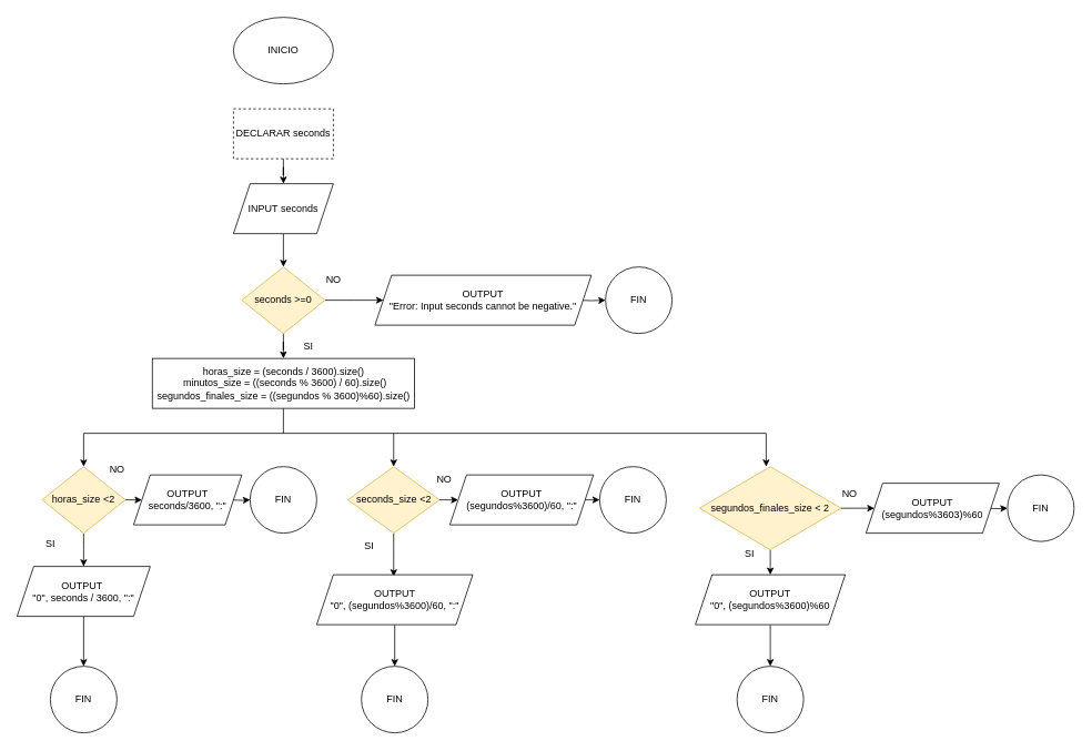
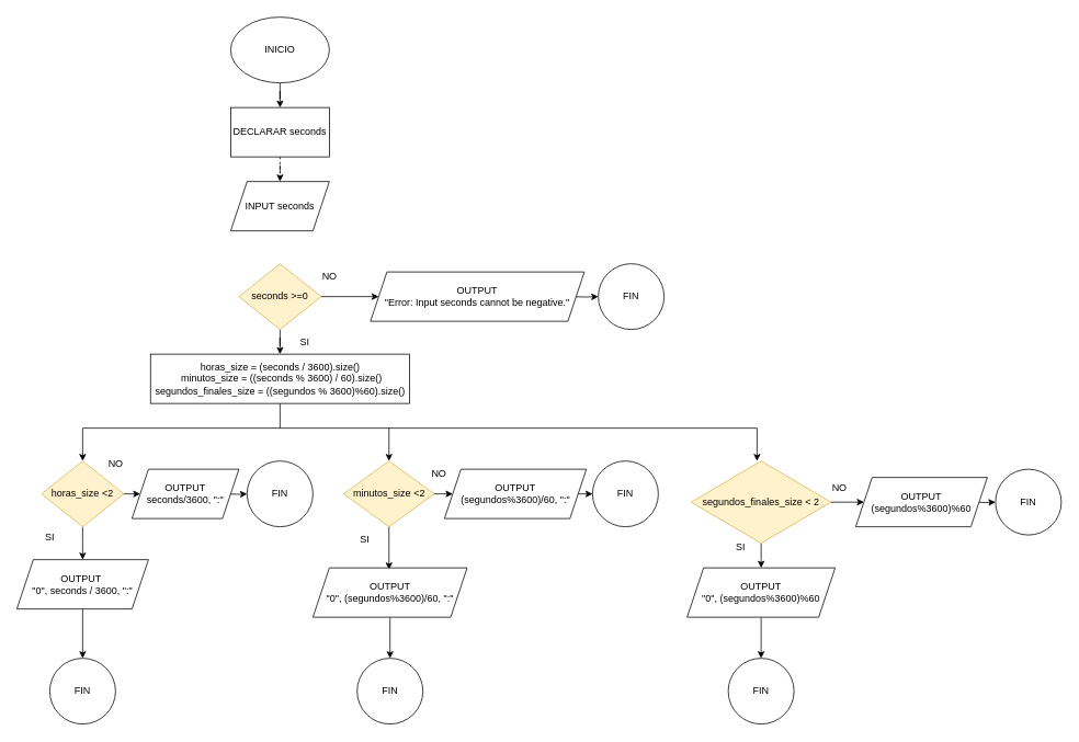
  <mxCell id="0" />
  <mxCell id="1" parent="0" />
+ <mxCell id="2" value="" style="edgeStyle=orthogonalEdgeStyle;rounded=0;orthogonalLoop=1;jettySize=auto;html=1;" edge="1" parent="1" source="3" target="5"><mxGeometry relative="1" as="geometry" /></mxCell>
  <mxCell id="3" value="INICIO" style="ellipse;whiteSpace=wrap;html=1;" vertex="1" parent="1"><mxGeometry x="280" y="20" width="120" height="80" as="geometry" /></mxCell>
- <mxCell id="4" value="" style="edgeStyle=orthogonalEdgeStyle;rounded=0;orthogonalLoop=1;jettySize=auto;html=1;" edge="1" parent="1" source="5" target="7"><mxGeometry relative="1" as="geometry" /></mxCell>
- <mxCell id="5" value="DECLARAR seconds" style="whiteSpace=wrap;html=1;dashed=1;" vertex="1" parent="1"><mxGeometry x="280" y="130" width="120" height="60" as="geometry" /></mxCell>
- <mxCell id="6" value="" style="edgeStyle=orthogonalEdgeStyle;rounded=0;orthogonalLoop=1;jettySize=auto;html=1;" edge="1" parent="1" source="7" target="36"><mxGeometry relative="1" as="geometry" /></mxCell>
+ <mxCell id="4" value="" style="edgeStyle=orthogonalEdgeStyle;rounded=0;orthogonalLoop=1;jettySize=auto;html=1;dashed=1;" edge="1" parent="1" source="5" target="7"><mxGeometry relative="1" as="geometry" /></mxCell>
+ <mxCell id="5" value="DECLARAR seconds" style="whiteSpace=wrap;html=1;" vertex="1" parent="1"><mxGeometry x="280" y="130" width="120" height="60" as="geometry" /></mxCell>
  <mxCell id="7" value="INPUT seconds" style="shape=parallelogram;perimeter=parallelogramPerimeter;whiteSpace=wrap;html=1;fixedSize=1;" vertex="1" parent="1"><mxGeometry x="280" y="220" width="120" height="60" as="geometry" /></mxCell>
  <mxCell id="8" value="horas_size = (seconds / 3600).size()&lt;div&gt;&amp;nbsp;minutos_size = ((seconds % 3600) / 60).size()&lt;/div&gt;&lt;div&gt;segundos_finales_size = ((segundos % 3600)%60).size()&lt;/div&gt;" style="whiteSpace=wrap;html=1;" vertex="1" parent="1"><mxGeometry x="182.5" y="430" width="315" height="60" as="geometry" /></mxCell>
  <mxCell id="9" value="" style="endArrow=none;html=1;rounded=0;entryX=0.5;entryY=1;entryDx=0;entryDy=0;" edge="1" parent="1" target="8"><mxGeometry width="50" height="50" relative="1" as="geometry"><mxPoint x="340" y="520" as="sourcePoint" /><mxPoint x="450" y="600" as="targetPoint" /></mxGeometry></mxCell>
  <mxCell id="10" value="" style="endArrow=none;html=1;rounded=0;" edge="1" parent="1"><mxGeometry width="50" height="50" relative="1" as="geometry"><mxPoint x="100" y="520" as="sourcePoint" /><mxPoint x="920" y="520" as="targetPoint" /></mxGeometry></mxCell>
  <mxCell id="11" value="" style="endArrow=classic;html=1;rounded=0;" edge="1" parent="1"><mxGeometry width="50" height="50" relative="1" as="geometry"><mxPoint x="100" y="520" as="sourcePoint" /><mxPoint x="100" y="560" as="targetPoint" /></mxGeometry></mxCell>
  <mxCell id="12" value="" style="endArrow=classic;html=1;rounded=0;" edge="1" parent="1"><mxGeometry width="50" height="50" relative="1" as="geometry"><mxPoint x="472.5" y="520" as="sourcePoint" /><mxPoint x="472.5" y="560" as="targetPoint" /></mxGeometry></mxCell>
  <mxCell id="13" value="" style="endArrow=classic;html=1;rounded=0;" edge="1" parent="1"><mxGeometry width="50" height="50" relative="1" as="geometry"><mxPoint x="920" y="520" as="sourcePoint" /><mxPoint x="920" y="560" as="targetPoint" /></mxGeometry></mxCell>
  <mxCell id="14" value="" style="edgeStyle=orthogonalEdgeStyle;rounded=0;orthogonalLoop=1;jettySize=auto;html=1;" edge="1" parent="1" source="16"><mxGeometry relative="1" as="geometry"><mxPoint x="100" y="680" as="targetPoint" /></mxGeometry></mxCell>
  <mxCell id="15" value="" style="edgeStyle=orthogonalEdgeStyle;rounded=0;orthogonalLoop=1;jettySize=auto;html=1;" edge="1" parent="1" source="16"><mxGeometry relative="1" as="geometry"><mxPoint x="170" y="600" as="targetPoint" /></mxGeometry></mxCell>
  <mxCell id="16" value="horas_size &amp;lt;2" style="rhombus;whiteSpace=wrap;html=1;fillColor=#fff2cc;strokeColor=#d6b656;" vertex="1" parent="1"><mxGeometry x="50" y="560" width="100" height="80" as="geometry" /></mxCell>
  <mxCell id="17" value="" style="edgeStyle=orthogonalEdgeStyle;rounded=0;orthogonalLoop=1;jettySize=auto;html=1;" edge="1" parent="1" source="19"><mxGeometry relative="1" as="geometry"><mxPoint x="472.5" y="692" as="targetPoint" /></mxGeometry></mxCell>
  <mxCell id="18" value="" style="edgeStyle=orthogonalEdgeStyle;rounded=0;orthogonalLoop=1;jettySize=auto;html=1;" edge="1" parent="1" source="19"><mxGeometry relative="1" as="geometry"><mxPoint x="550" y="600" as="targetPoint" /></mxGeometry></mxCell>
- <mxCell id="19" value="seconds_size &amp;lt;2" style="rhombus;whiteSpace=wrap;html=1;fillColor=#fff2cc;strokeColor=#d6b656;" vertex="1" parent="1"><mxGeometry x="417.5" y="560" width="110" height="80" as="geometry" /></mxCell>
+ <mxCell id="19" value="minutos_size &amp;lt;2" style="rhombus;whiteSpace=wrap;html=1;fillColor=#fff2cc;strokeColor=#d6b656;" vertex="1" parent="1"><mxGeometry x="417.5" y="560" width="110" height="80" as="geometry" /></mxCell>
  <mxCell id="20" value="" style="edgeStyle=orthogonalEdgeStyle;rounded=0;orthogonalLoop=1;jettySize=auto;html=1;" edge="1" parent="1" source="22"><mxGeometry relative="1" as="geometry"><mxPoint x="925" y="690" as="targetPoint" /></mxGeometry></mxCell>
  <mxCell id="21" value="" style="edgeStyle=orthogonalEdgeStyle;rounded=0;orthogonalLoop=1;jettySize=auto;html=1;" edge="1" parent="1" source="22"><mxGeometry relative="1" as="geometry"><mxPoint x="1050" y="610" as="targetPoint" /></mxGeometry></mxCell>
  <mxCell id="22" value="segundos_finales_size &amp;lt; 2" style="rhombus;whiteSpace=wrap;html=1;fillColor=#fff2cc;strokeColor=#d6b656;" vertex="1" parent="1"><mxGeometry x="840" y="560" width="170" height="100" as="geometry" /></mxCell>
  <mxCell id="23" value="" style="edgeStyle=orthogonalEdgeStyle;rounded=0;orthogonalLoop=1;jettySize=auto;html=1;exitX=0.5;exitY=1;exitDx=0;exitDy=0;" edge="1" parent="1" source="49" target="42"><mxGeometry relative="1" as="geometry"><mxPoint x="100" y="760" as="sourcePoint" /></mxGeometry></mxCell>
  <mxCell id="24" value="SI" style="text;html=1;align=center;verticalAlign=middle;resizable=0;points=[];autosize=1;strokeColor=none;fillColor=none;" vertex="1" parent="1"><mxGeometry x="45" y="638" width="30" height="30" as="geometry" /></mxCell>
  <mxCell id="25" value="" style="edgeStyle=orthogonalEdgeStyle;rounded=0;orthogonalLoop=1;jettySize=auto;html=1;" edge="1" parent="1" target="45"><mxGeometry relative="1" as="geometry"><mxPoint x="270" y="600" as="sourcePoint" /></mxGeometry></mxCell>
  <mxCell id="26" value="NO" style="text;html=1;align=center;verticalAlign=middle;resizable=0;points=[];autosize=1;strokeColor=none;fillColor=none;" vertex="1" parent="1"><mxGeometry x="120" y="548" width="40" height="30" as="geometry" /></mxCell>
  <mxCell id="27" value="" style="edgeStyle=orthogonalEdgeStyle;rounded=0;orthogonalLoop=1;jettySize=auto;html=1;exitX=0.5;exitY=1;exitDx=0;exitDy=0;" edge="1" parent="1" source="52" target="43"><mxGeometry relative="1" as="geometry"><mxPoint x="472.5" y="772" as="sourcePoint" /></mxGeometry></mxCell>
  <mxCell id="28" value="SI" style="text;html=1;align=center;verticalAlign=middle;resizable=0;points=[];autosize=1;strokeColor=none;fillColor=none;" vertex="1" parent="1"><mxGeometry x="427.5" y="640" width="30" height="30" as="geometry" /></mxCell>
  <mxCell id="29" value="NO" style="text;html=1;align=center;verticalAlign=middle;resizable=0;points=[];autosize=1;strokeColor=none;fillColor=none;" vertex="1" parent="1"><mxGeometry x="512.5" y="560" width="40" height="30" as="geometry" /></mxCell>
  <mxCell id="30" value="" style="edgeStyle=orthogonalEdgeStyle;rounded=0;orthogonalLoop=1;jettySize=auto;html=1;entryX=0;entryY=0.5;entryDx=0;entryDy=0;" edge="1" parent="1" target="46"><mxGeometry relative="1" as="geometry"><mxPoint x="700" y="600" as="sourcePoint" /></mxGeometry></mxCell>
  <mxCell id="31" value="" style="edgeStyle=orthogonalEdgeStyle;rounded=0;orthogonalLoop=1;jettySize=auto;html=1;exitX=0.5;exitY=1;exitDx=0;exitDy=0;" edge="1" parent="1" source="54" target="44"><mxGeometry relative="1" as="geometry"><mxPoint x="925" y="770" as="sourcePoint" /></mxGeometry></mxCell>
  <mxCell id="32" value="SI" style="text;html=1;align=center;verticalAlign=middle;resizable=0;points=[];autosize=1;strokeColor=none;fillColor=none;" vertex="1" parent="1"><mxGeometry x="885" y="650" width="30" height="30" as="geometry" /></mxCell>
  <mxCell id="33" value="" style="edgeStyle=orthogonalEdgeStyle;rounded=0;orthogonalLoop=1;jettySize=auto;html=1;" edge="1" parent="1" target="47"><mxGeometry relative="1" as="geometry"><mxPoint x="1180" y="610" as="sourcePoint" /></mxGeometry></mxCell>
  <mxCell id="34" value="" style="edgeStyle=orthogonalEdgeStyle;rounded=0;orthogonalLoop=1;jettySize=auto;html=1;" edge="1" parent="1" source="36" target="8"><mxGeometry relative="1" as="geometry" /></mxCell>
  <mxCell id="35" value="" style="edgeStyle=orthogonalEdgeStyle;rounded=0;orthogonalLoop=1;jettySize=auto;html=1;" edge="1" parent="1" source="36"><mxGeometry relative="1" as="geometry"><mxPoint x="460" y="360" as="targetPoint" /></mxGeometry></mxCell>
  <mxCell id="36" value="seconds &amp;gt;=0" style="rhombus;whiteSpace=wrap;html=1;fillColor=#fff2cc;strokeColor=#d6b656;" vertex="1" parent="1"><mxGeometry x="290" y="320" width="100" height="80" as="geometry" /></mxCell>
  <mxCell id="37" value="SI" style="text;html=1;align=center;verticalAlign=middle;resizable=0;points=[];autosize=1;strokeColor=none;fillColor=none;" vertex="1" parent="1"><mxGeometry x="355" y="400" width="30" height="30" as="geometry" /></mxCell>
  <mxCell id="38" value="" style="edgeStyle=orthogonalEdgeStyle;rounded=0;orthogonalLoop=1;jettySize=auto;html=1;" edge="1" parent="1" target="41"><mxGeometry relative="1" as="geometry"><mxPoint x="690" y="360" as="sourcePoint" /></mxGeometry></mxCell>
  <mxCell id="39" value="NO" style="text;html=1;align=center;verticalAlign=middle;resizable=0;points=[];autosize=1;strokeColor=none;fillColor=none;" vertex="1" parent="1"><mxGeometry x="380" y="320" width="40" height="30" as="geometry" /></mxCell>
  <mxCell id="40" value="NO" style="text;html=1;align=center;verticalAlign=middle;resizable=0;points=[];autosize=1;strokeColor=none;fillColor=none;" vertex="1" parent="1"><mxGeometry x="1000" y="578" width="40" height="30" as="geometry" /></mxCell>
  <mxCell id="41" value="FIN" style="ellipse;whiteSpace=wrap;html=1;" vertex="1" parent="1"><mxGeometry x="727" y="320" width="80" height="80" as="geometry" /></mxCell>
  <mxCell id="42" value="FIN" style="ellipse;whiteSpace=wrap;html=1;" vertex="1" parent="1"><mxGeometry x="60" y="800" width="80" height="80" as="geometry" /></mxCell>
  <mxCell id="43" value="FIN" style="ellipse;whiteSpace=wrap;html=1;" vertex="1" parent="1"><mxGeometry x="433.75" y="800" width="80" height="80" as="geometry" /></mxCell>
  <mxCell id="44" value="FIN" style="ellipse;whiteSpace=wrap;html=1;" vertex="1" parent="1"><mxGeometry x="885" y="800" width="80" height="80" as="geometry" /></mxCell>
  <mxCell id="45" value="FIN" style="ellipse;whiteSpace=wrap;html=1;" vertex="1" parent="1"><mxGeometry x="300" y="560" width="80" height="80" as="geometry" /></mxCell>
  <mxCell id="46" value="FIN" style="ellipse;whiteSpace=wrap;html=1;" vertex="1" parent="1"><mxGeometry x="720" y="560" width="80" height="80" as="geometry" /></mxCell>
  <mxCell id="47" value="FIN" style="ellipse;whiteSpace=wrap;html=1;" vertex="1" parent="1"><mxGeometry x="1210" y="570" width="80" height="80" as="geometry" /></mxCell>
  <mxCell id="48" value="OUTPUT&lt;div&gt;&quot;Error: Input seconds cannot be negative.&quot;&lt;/div&gt;" style="shape=parallelogram;perimeter=parallelogramPerimeter;whiteSpace=wrap;html=1;fixedSize=1;" vertex="1" parent="1"><mxGeometry x="450" y="330" width="260" height="60" as="geometry" /></mxCell>
  <mxCell id="49" value="OUTPUT&amp;nbsp;&lt;div&gt;&quot;0&quot;, seconds / 3600, &quot;:&quot;&lt;/div&gt;" style="shape=parallelogram;perimeter=parallelogramPerimeter;whiteSpace=wrap;html=1;fixedSize=1;" vertex="1" parent="1"><mxGeometry x="20" y="680" width="160" height="60" as="geometry" /></mxCell>
  <mxCell id="50" value="OUTPUT&lt;div&gt;seconds/3600, &quot;:&quot;&lt;br&gt;&lt;/div&gt;" style="shape=parallelogram;perimeter=parallelogramPerimeter;whiteSpace=wrap;html=1;fixedSize=1;" vertex="1" parent="1"><mxGeometry x="160" y="570" width="130" height="60" as="geometry" /></mxCell>
  <mxCell id="51" style="edgeStyle=orthogonalEdgeStyle;rounded=0;orthogonalLoop=1;jettySize=auto;html=1;exitX=0.5;exitY=1;exitDx=0;exitDy=0;" edge="1" parent="1" source="50" target="50"><mxGeometry relative="1" as="geometry" /></mxCell>
  <mxCell id="52" value="OUTPUT&lt;div&gt;&quot;0&quot;, (segundos%3600)/60, &quot;:&quot;&lt;br&gt;&lt;/div&gt;" style="shape=parallelogram;perimeter=parallelogramPerimeter;whiteSpace=wrap;html=1;fixedSize=1;" vertex="1" parent="1"><mxGeometry x="380" y="690" width="187.5" height="60" as="geometry" /></mxCell>
  <mxCell id="53" value="&lt;div&gt;OUTPUT&lt;/div&gt;(segundos%3600)/60, &quot;:&quot;" style="shape=parallelogram;perimeter=parallelogramPerimeter;whiteSpace=wrap;html=1;fixedSize=1;" vertex="1" parent="1"><mxGeometry x="540" y="570" width="172.5" height="60" as="geometry" /></mxCell>
  <mxCell id="54" value="OUTPUT&lt;div&gt;&quot;0&quot;, (segundos%3600)%60&lt;br&gt;&lt;/div&gt;" style="shape=parallelogram;perimeter=parallelogramPerimeter;whiteSpace=wrap;html=1;fixedSize=1;" vertex="1" parent="1"><mxGeometry x="835" y="690" width="180" height="60" as="geometry" /></mxCell>
- <mxCell id="55" value="OUTPUT&lt;div&gt;(segundos%3603)%60&lt;br&gt;&lt;/div&gt;" style="shape=parallelogram;perimeter=parallelogramPerimeter;whiteSpace=wrap;html=1;fixedSize=1;" vertex="1" parent="1"><mxGeometry x="1040" y="580" width="160" height="60" as="geometry" /></mxCell>
+ <mxCell id="55" value="OUTPUT&lt;div&gt;(segundos%3600)%60&lt;br&gt;&lt;/div&gt;" style="shape=parallelogram;perimeter=parallelogramPerimeter;whiteSpace=wrap;html=1;fixedSize=1;" vertex="1" parent="1"><mxGeometry x="1040" y="580" width="160" height="60" as="geometry" /></mxCell>
